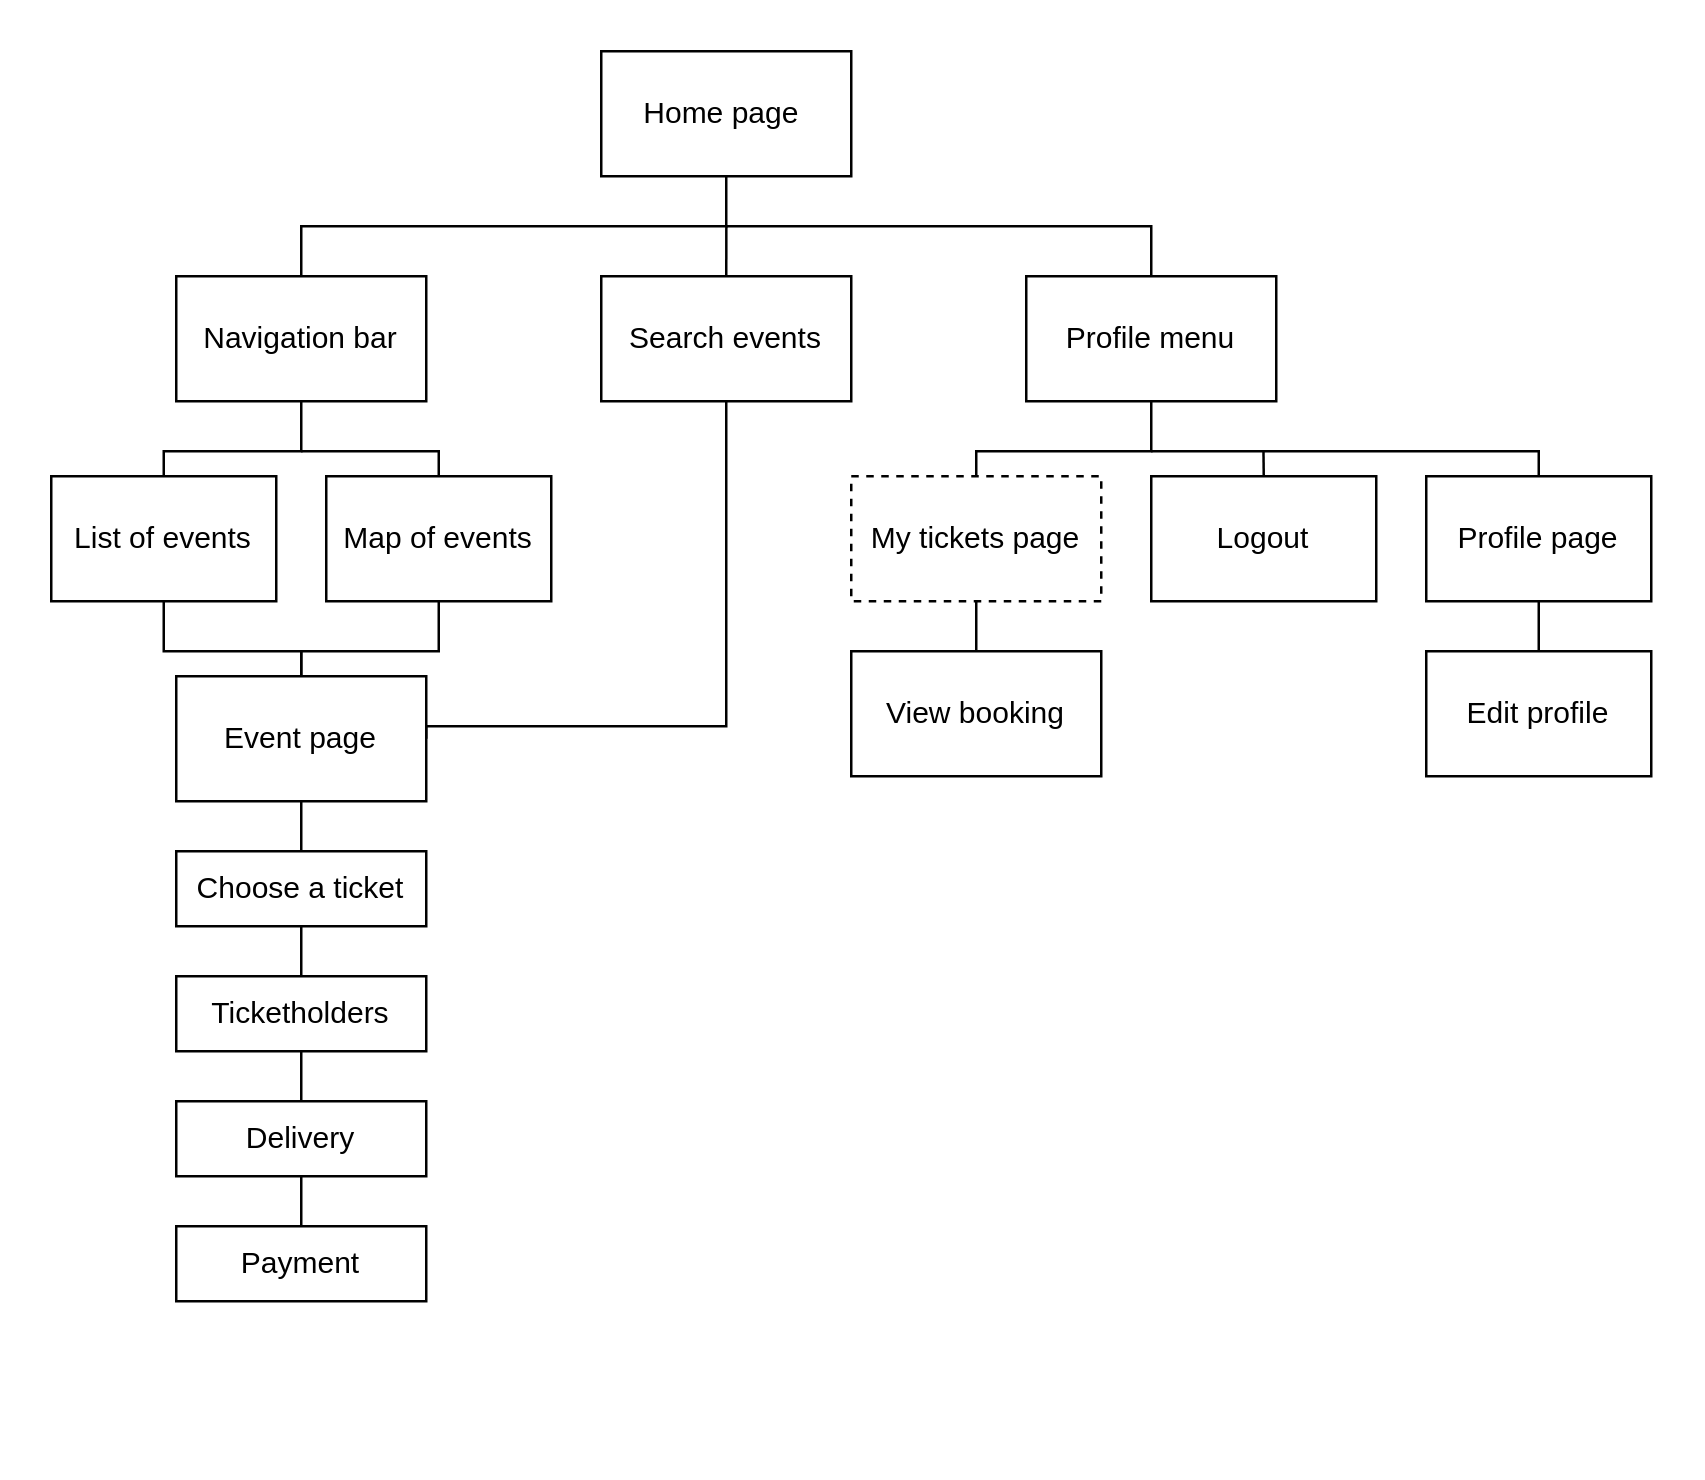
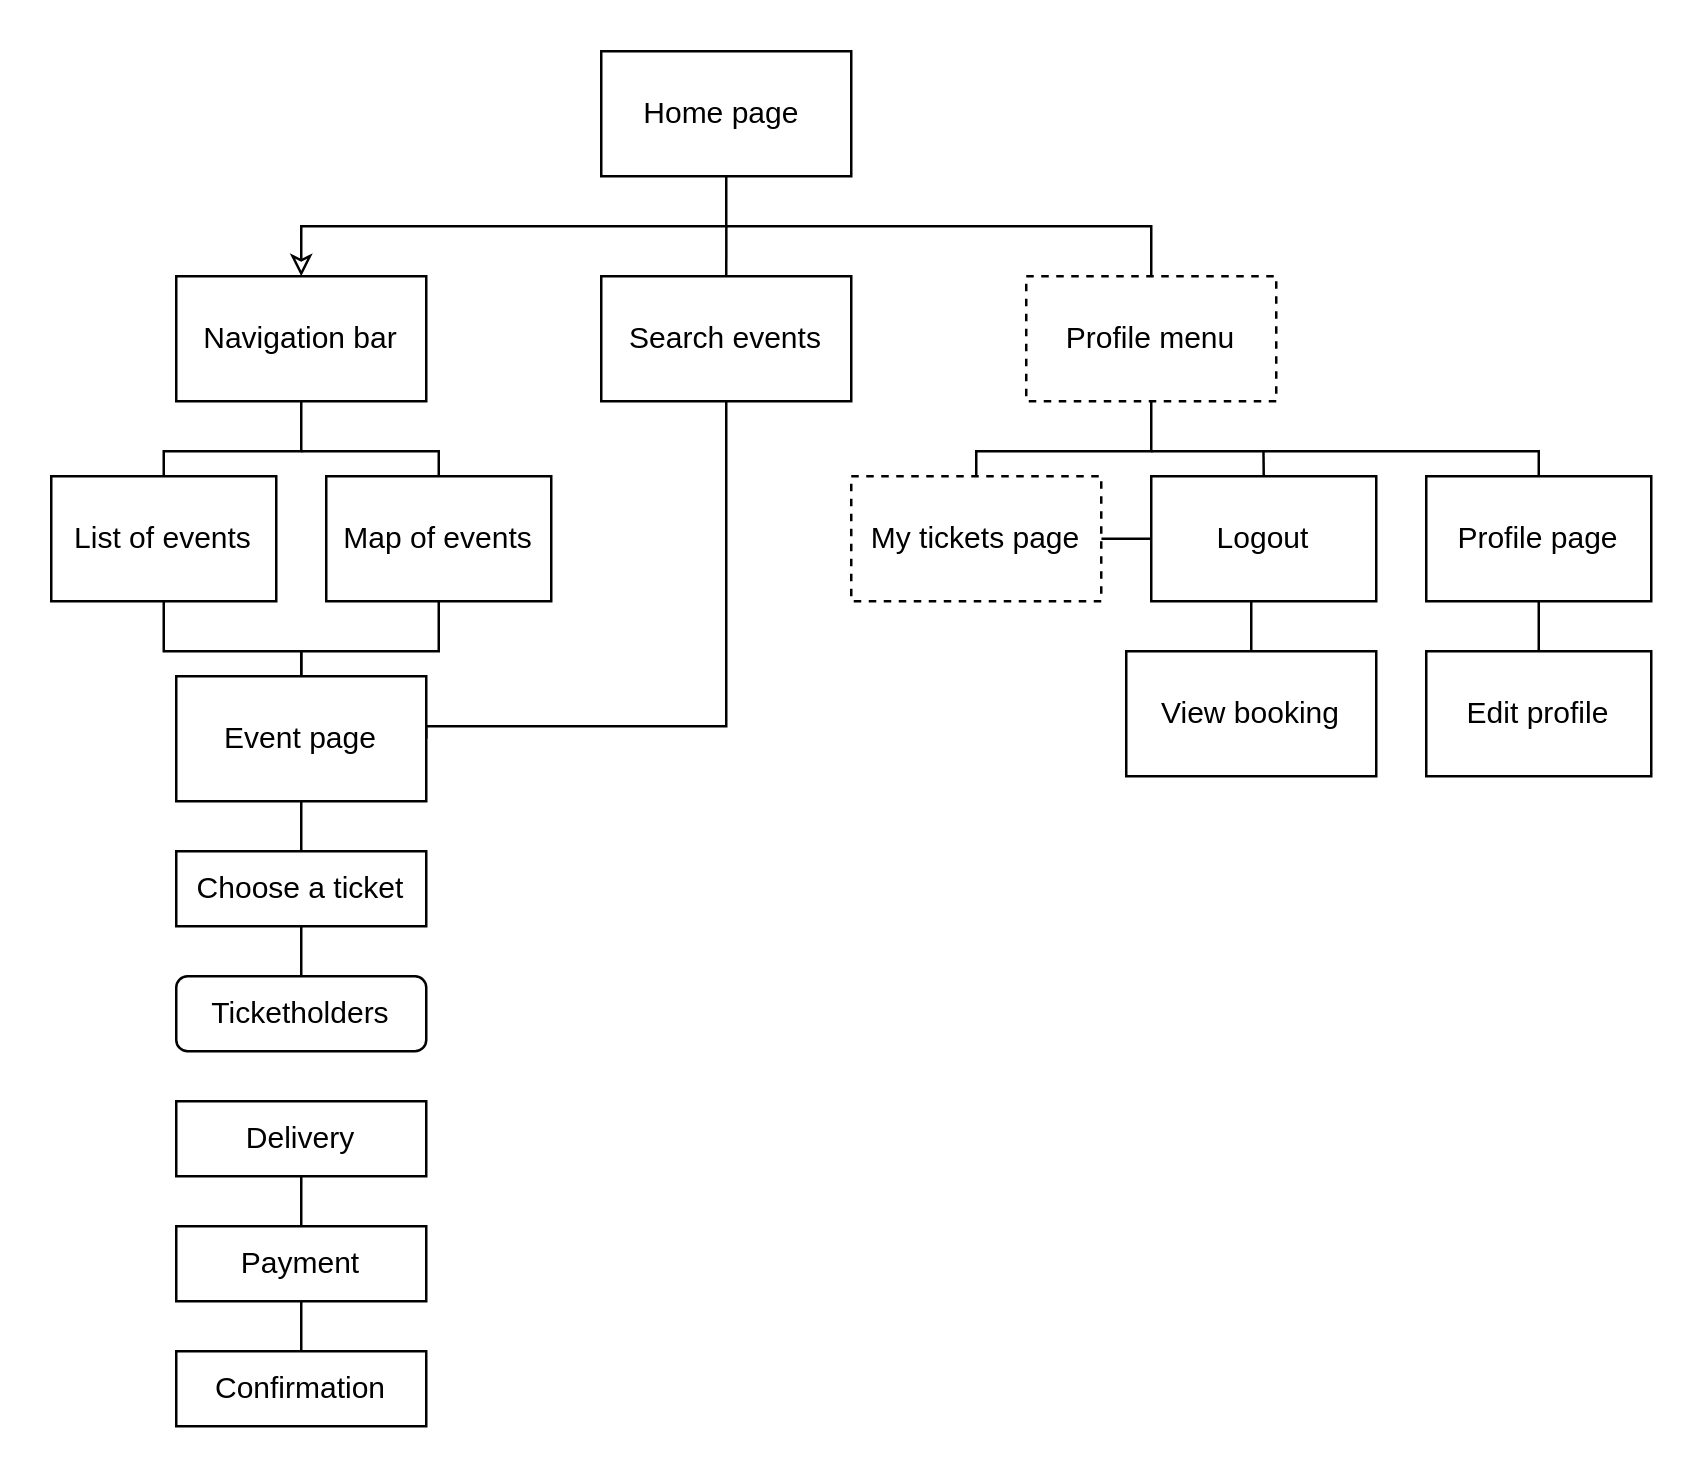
  <mxCell id="0" />
  <mxCell id="1" parent="0" />
- <mxCell id="2" style="edgeStyle=orthogonalEdgeStyle;rounded=0;orthogonalLoop=1;jettySize=auto;html=1;entryX=0.5;entryY=0;entryDx=0;entryDy=0;endArrow=none;endFill=0;" edge="1" parent="1" source="3" target="5"><mxGeometry relative="1" as="geometry"><Array as="points"><mxPoint x="290" y="90" /><mxPoint x="120" y="90" /></Array></mxGeometry></mxCell>
+ <mxCell id="2" style="edgeStyle=orthogonalEdgeStyle;rounded=0;orthogonalLoop=1;jettySize=auto;html=1;entryX=0.5;entryY=0;entryDx=0;entryDy=0;endArrow=classic;endFill=0;" edge="1" parent="1" source="3" target="5"><mxGeometry relative="1" as="geometry"><Array as="points"><mxPoint x="290" y="90" /><mxPoint x="120" y="90" /></Array></mxGeometry></mxCell>
  <mxCell id="3" value="Home page&amp;nbsp;" style="rounded=0;whiteSpace=wrap;html=1;" vertex="1" parent="1"><mxGeometry x="240" y="20" width="100" height="50" as="geometry" /></mxCell>
  <mxCell id="4" style="edgeStyle=orthogonalEdgeStyle;rounded=0;orthogonalLoop=1;jettySize=auto;html=1;entryX=0.5;entryY=0;entryDx=0;entryDy=0;endArrow=none;endFill=0;" edge="1" parent="1" source="5" target="7"><mxGeometry relative="1" as="geometry" /></mxCell>
  <mxCell id="5" value="Navigation bar" style="rounded=0;whiteSpace=wrap;html=1;" vertex="1" parent="1"><mxGeometry x="70" y="110" width="100" height="50" as="geometry" /></mxCell>
  <mxCell id="6" style="edgeStyle=orthogonalEdgeStyle;rounded=0;orthogonalLoop=1;jettySize=auto;html=1;entryX=0.5;entryY=0;entryDx=0;entryDy=0;endArrow=none;endFill=0;" edge="1" parent="1" source="7" target="21"><mxGeometry relative="1" as="geometry" /></mxCell>
  <mxCell id="7" value="List of events" style="rounded=0;whiteSpace=wrap;html=1;" vertex="1" parent="1"><mxGeometry x="20" y="190" width="90" height="50" as="geometry" /></mxCell>
  <mxCell id="8" style="edgeStyle=orthogonalEdgeStyle;rounded=0;orthogonalLoop=1;jettySize=auto;html=1;exitX=0.5;exitY=0;exitDx=0;exitDy=0;endArrow=none;endFill=0;" edge="1" parent="1" source="10"><mxGeometry relative="1" as="geometry"><mxPoint x="120" y="180" as="targetPoint" /><Array as="points"><mxPoint x="175" y="180" /></Array></mxGeometry></mxCell>
  <mxCell id="9" style="edgeStyle=orthogonalEdgeStyle;rounded=0;orthogonalLoop=1;jettySize=auto;html=1;endArrow=none;endFill=0;entryX=0.5;entryY=0;entryDx=0;entryDy=0;" edge="1" parent="1" source="10" target="21"><mxGeometry relative="1" as="geometry"><mxPoint x="130" y="260" as="targetPoint" /></mxGeometry></mxCell>
  <mxCell id="10" value="Map of events" style="rounded=0;whiteSpace=wrap;html=1;" vertex="1" parent="1"><mxGeometry x="130" y="190" width="90" height="50" as="geometry" /></mxCell>
  <mxCell id="11" style="edgeStyle=orthogonalEdgeStyle;rounded=0;orthogonalLoop=1;jettySize=auto;html=1;endArrow=none;endFill=0;" edge="1" parent="1" source="13"><mxGeometry relative="1" as="geometry"><mxPoint x="460" y="180" as="targetPoint" /><Array as="points"><mxPoint x="615" y="180" /></Array></mxGeometry></mxCell>
  <mxCell id="12" style="edgeStyle=orthogonalEdgeStyle;rounded=0;orthogonalLoop=1;jettySize=auto;html=1;endArrow=none;endFill=0;" edge="1" parent="1" source="13" target="19"><mxGeometry relative="1" as="geometry" /></mxCell>
  <mxCell id="13" value="Profile page" style="rounded=0;whiteSpace=wrap;html=1;" vertex="1" parent="1"><mxGeometry x="570" y="190" width="90" height="50" as="geometry" /></mxCell>
  <mxCell id="14" style="edgeStyle=orthogonalEdgeStyle;rounded=0;orthogonalLoop=1;jettySize=auto;html=1;entryX=0.5;entryY=0;entryDx=0;entryDy=0;endArrow=none;endFill=0;" edge="1" parent="1" source="15" target="34"><mxGeometry relative="1" as="geometry" /></mxCell>
  <mxCell id="15" value="My tickets page" style="rounded=0;whiteSpace=wrap;html=1;dashed=1;" vertex="1" parent="1"><mxGeometry x="340" y="190" width="100" height="50" as="geometry" /></mxCell>
  <mxCell id="16" style="edgeStyle=orthogonalEdgeStyle;rounded=0;orthogonalLoop=1;jettySize=auto;html=1;endArrow=none;endFill=0;" edge="1" parent="1" source="18"><mxGeometry relative="1" as="geometry"><mxPoint x="290" y="90" as="targetPoint" /><Array as="points"><mxPoint x="460" y="90" /></Array></mxGeometry></mxCell>
  <mxCell id="17" style="edgeStyle=orthogonalEdgeStyle;rounded=0;orthogonalLoop=1;jettySize=auto;html=1;entryX=0.5;entryY=0;entryDx=0;entryDy=0;endArrow=none;endFill=0;" edge="1" parent="1" source="18" target="15"><mxGeometry relative="1" as="geometry" /></mxCell>
- <mxCell id="18" value="Profile menu" style="rounded=0;whiteSpace=wrap;html=1;" vertex="1" parent="1"><mxGeometry x="410" y="110" width="100" height="50" as="geometry" /></mxCell>
+ <mxCell id="18" value="Profile menu" style="rounded=0;whiteSpace=wrap;html=1;dashed=1;" vertex="1" parent="1"><mxGeometry x="410" y="110" width="100" height="50" as="geometry" /></mxCell>
  <mxCell id="19" value="Edit profile" style="rounded=0;whiteSpace=wrap;html=1;" vertex="1" parent="1"><mxGeometry x="570" y="260" width="90" height="50" as="geometry" /></mxCell>
  <mxCell id="20" style="edgeStyle=orthogonalEdgeStyle;rounded=0;orthogonalLoop=1;jettySize=auto;html=1;entryX=0.5;entryY=-0.107;entryDx=0;entryDy=0;entryPerimeter=0;endArrow=none;endFill=0;" edge="1" parent="1" source="21" target="23"><mxGeometry relative="1" as="geometry" /></mxCell>
  <mxCell id="21" value="Event page" style="rounded=0;whiteSpace=wrap;html=1;" vertex="1" parent="1"><mxGeometry x="70" y="270" width="100" height="50" as="geometry" /></mxCell>
  <mxCell id="22" style="edgeStyle=orthogonalEdgeStyle;rounded=0;orthogonalLoop=1;jettySize=auto;html=1;entryX=0.5;entryY=0;entryDx=0;entryDy=0;endArrow=none;endFill=0;" edge="1" parent="1" source="23" target="25"><mxGeometry relative="1" as="geometry" /></mxCell>
  <mxCell id="23" value="Choose a ticket" style="rounded=0;whiteSpace=wrap;html=1;" vertex="1" parent="1"><mxGeometry x="70" y="340" width="100" height="30" as="geometry" /></mxCell>
- <mxCell id="24" style="edgeStyle=orthogonalEdgeStyle;rounded=0;orthogonalLoop=1;jettySize=auto;html=1;entryX=0.5;entryY=0;entryDx=0;entryDy=0;endArrow=none;endFill=0;" edge="1" parent="1" source="25" target="27"><mxGeometry relative="1" as="geometry" /></mxCell>
- <mxCell id="25" value="Ticketholders" style="rounded=0;whiteSpace=wrap;html=1;" vertex="1" parent="1"><mxGeometry x="70" y="390" width="100" height="30" as="geometry" /></mxCell>
+ <mxCell id="25" value="Ticketholders" style="whiteSpace=wrap;html=1;rounded=1;" vertex="1" parent="1"><mxGeometry x="70" y="390" width="100" height="30" as="geometry" /></mxCell>
  <mxCell id="26" style="edgeStyle=orthogonalEdgeStyle;rounded=0;orthogonalLoop=1;jettySize=auto;html=1;endArrow=none;endFill=0;" edge="1" parent="1" source="27" target="29"><mxGeometry relative="1" as="geometry" /></mxCell>
  <mxCell id="27" value="Delivery" style="rounded=0;whiteSpace=wrap;html=1;" vertex="1" parent="1"><mxGeometry x="70" y="440" width="100" height="30" as="geometry" /></mxCell>
+ <mxCell id="28" style="edgeStyle=orthogonalEdgeStyle;rounded=0;orthogonalLoop=1;jettySize=auto;html=1;entryX=0.5;entryY=0;entryDx=0;entryDy=0;endArrow=none;endFill=0;" edge="1" parent="1" source="29" target="30"><mxGeometry relative="1" as="geometry" /></mxCell>
  <mxCell id="29" value="Payment" style="rounded=0;whiteSpace=wrap;html=1;" vertex="1" parent="1"><mxGeometry x="70" y="490" width="100" height="30" as="geometry" /></mxCell>
+ <mxCell id="30" value="Confirmation" style="rounded=0;whiteSpace=wrap;html=1;" vertex="1" parent="1"><mxGeometry x="70" y="540" width="100" height="30" as="geometry" /></mxCell>
  <mxCell id="31" style="edgeStyle=orthogonalEdgeStyle;rounded=0;orthogonalLoop=1;jettySize=auto;html=1;entryX=1;entryY=0.5;entryDx=0;entryDy=0;endArrow=none;endFill=0;" edge="1" parent="1" source="33" target="21"><mxGeometry relative="1" as="geometry"><Array as="points"><mxPoint x="290" y="290" /><mxPoint x="170" y="290" /></Array></mxGeometry></mxCell>
  <mxCell id="32" style="edgeStyle=orthogonalEdgeStyle;rounded=0;orthogonalLoop=1;jettySize=auto;html=1;exitX=0.5;exitY=0;exitDx=0;exitDy=0;endArrow=none;endFill=0;" edge="1" parent="1" source="33"><mxGeometry relative="1" as="geometry"><mxPoint x="290.043" y="90" as="targetPoint" /></mxGeometry></mxCell>
  <mxCell id="33" value="Search events" style="rounded=0;whiteSpace=wrap;html=1;" vertex="1" parent="1"><mxGeometry x="240" y="110" width="100" height="50" as="geometry" /></mxCell>
- <mxCell id="34" value="View booking" style="rounded=0;whiteSpace=wrap;html=1;" vertex="1" parent="1"><mxGeometry x="340" y="260" width="100" height="50" as="geometry" /></mxCell>
+ <mxCell id="34" value="View booking" style="rounded=0;whiteSpace=wrap;html=1;" vertex="1" parent="1"><mxGeometry x="450" y="260" width="100" height="50" as="geometry" /></mxCell>
  <mxCell id="35" style="edgeStyle=orthogonalEdgeStyle;rounded=0;orthogonalLoop=1;jettySize=auto;html=1;exitX=0.5;exitY=0;exitDx=0;exitDy=0;endArrow=none;endFill=0;" edge="1" parent="1" source="36"><mxGeometry relative="1" as="geometry"><mxPoint x="504.889" y="180" as="targetPoint" /></mxGeometry></mxCell>
  <mxCell id="36" value="Logout" style="rounded=0;whiteSpace=wrap;html=1;" vertex="1" parent="1"><mxGeometry x="460" y="190" width="90" height="50" as="geometry" /></mxCell>
